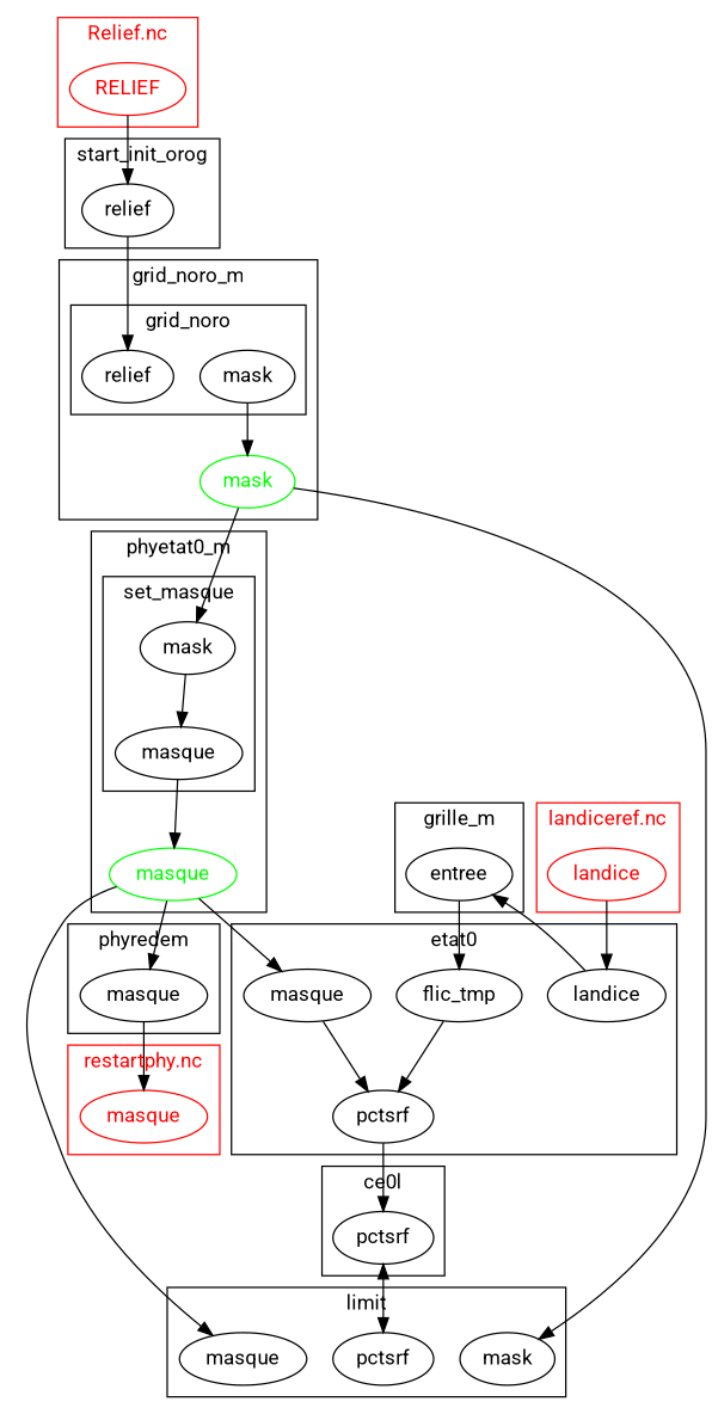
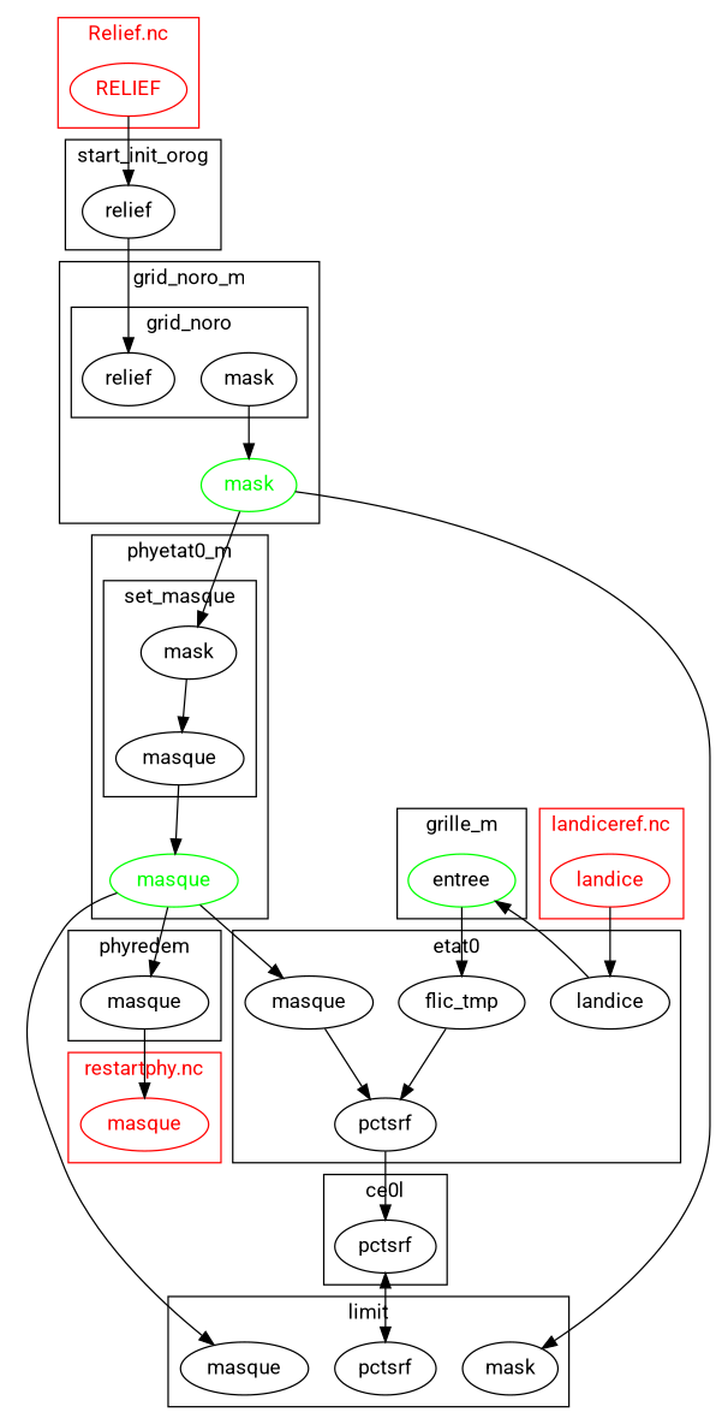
  digraph {
    fontname=Roboto
    node [fontname=Roboto]
    edge [fontname=Roboto]
    n1 [label=masque]
    n2 [color=red fontcolor=red label=masque]
    n3 [label=masque]
    n4 [label=mask]
    n5 [color=green fontcolor=green label=masque]
    n6 [label=masque]
    n7 [label=mask]
    n8 [label=pctsrf]
    n9 [label=masque]
    n10 [label=pctsrf]
    flic_tmp
    n12 [label=landice]
    relief
    n14 [label=mask]
    n15 [label=relief]
    n16 [color=green fontcolor=green label=mask]
    RELIEF [color=red fontcolor=red]
    n18 [label=pctsrf]
-   entree
+   entree [color=green]
    landice [color=red fontcolor=red]
    subgraph cluster_1 {
      label=phyredem
      n1
    }
    subgraph cluster_2 {
      color=red
      fontcolor=red
      label="restartphy.nc"
      n2
    }
    subgraph cluster_3 {
      label=phyetat0_m
      n5
      subgraph cluster_4 {
        label=set_masque
        n3
        n4
      }
    }
    subgraph cluster_5 {
      label=limit
      n6
      n7
      n8
    }
    subgraph cluster_6 {
      label=etat0
      n9
      n10
      flic_tmp
      n12
    }
    subgraph cluster_7 {
      label=start_init_orog
      relief
    }
    subgraph cluster_8 {
      label=grid_noro_m
      n16
      subgraph cluster_9 {
        label=grid_noro
        n14
        n15
      }
    }
    subgraph cluster_10 {
      color=red
      fontcolor=red
      label="Relief.nc"
      RELIEF
    }
    subgraph cluster_11 {
      label=ce0l
      n18
    }
    subgraph cluster_12 {
      label=grille_m
      entree
    }
    subgraph cluster_13 {
      color=red
      fontcolor=red
      label="landiceref.nc"
      landice
    }
    n1 -> n2
    n3 -> n5
    n4 -> n3
    n5 -> n1
    n5 -> n6
    n5 -> n9
    n9 -> n10
    n10 -> n18
    flic_tmp -> n10
    n12 -> entree
    relief -> n15
    n14 -> n16
    n16 -> n4
    n16 -> n7
    RELIEF -> relief
    n18 -> n8 [dir=both]
    entree -> flic_tmp
    landice -> n12
  }
